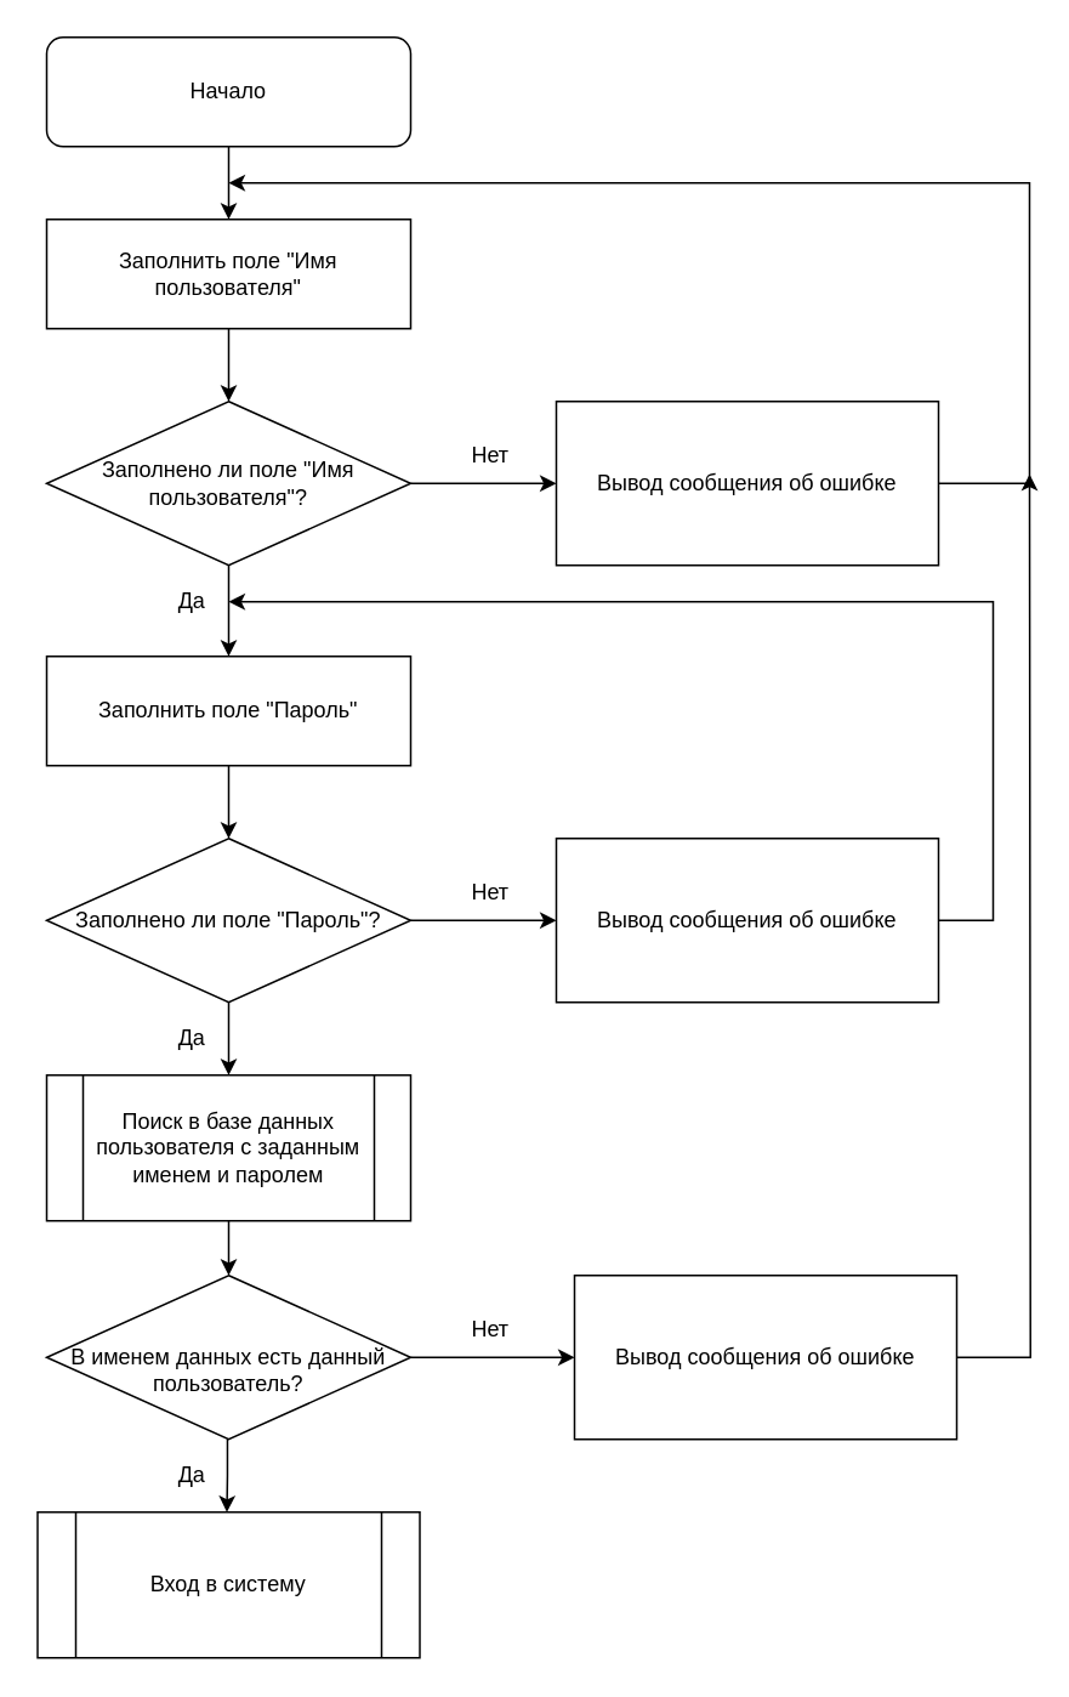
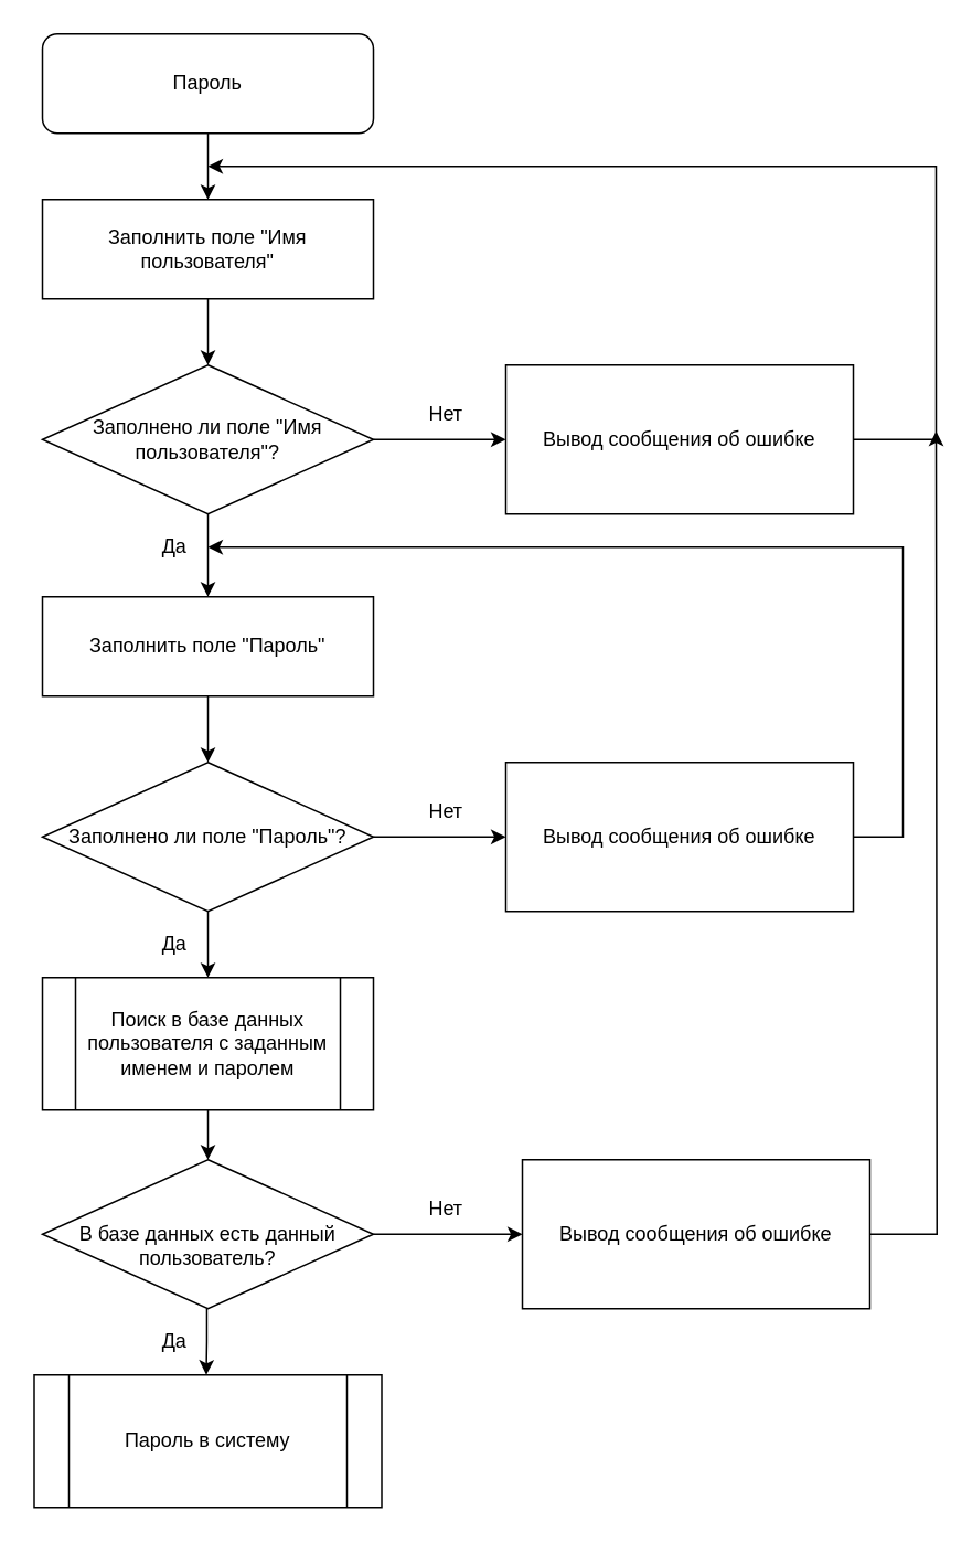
  <mxCell id="0" />
  <mxCell id="1" parent="0" />
  <mxCell id="2" style="edgeStyle=orthogonalEdgeStyle;rounded=0;orthogonalLoop=1;jettySize=auto;html=1;exitX=0.5;exitY=1;exitDx=0;exitDy=0;" edge="1" parent="1" source="4"><mxGeometry relative="1" as="geometry"><mxPoint x="125" y="360" as="targetPoint" /></mxGeometry></mxCell>
  <mxCell id="3" style="edgeStyle=orthogonalEdgeStyle;rounded=0;orthogonalLoop=1;jettySize=auto;html=1;exitX=1;exitY=0.5;exitDx=0;exitDy=0;entryX=0;entryY=0.5;entryDx=0;entryDy=0;" edge="1" parent="1" source="4" target="14"><mxGeometry relative="1" as="geometry"><mxPoint x="315" y="275" as="targetPoint" /></mxGeometry></mxCell>
  <mxCell id="4" value="Заполнено ли поле &quot;Имя пользователя&quot;?" style="rhombus;whiteSpace=wrap;html=1;" vertex="1" parent="1"><mxGeometry x="25" y="220" width="200" height="90" as="geometry" /></mxCell>
  <mxCell id="5" value="Да" style="text;html=1;strokeColor=none;fillColor=none;align=center;verticalAlign=middle;whiteSpace=wrap;rounded=0;" vertex="1" parent="1"><mxGeometry x="85" y="320" width="40" height="20" as="geometry" /></mxCell>
  <mxCell id="6" style="edgeStyle=orthogonalEdgeStyle;rounded=0;orthogonalLoop=1;jettySize=auto;html=1;exitX=0.5;exitY=1;exitDx=0;exitDy=0;entryX=0.5;entryY=0;entryDx=0;entryDy=0;" edge="1" parent="1" source="7" target="29"><mxGeometry relative="1" as="geometry" /></mxCell>
- <mxCell id="7" value="Начало" style="rounded=1;whiteSpace=wrap;html=1;" vertex="1" parent="1"><mxGeometry x="25" y="20" width="200" height="60" as="geometry" /></mxCell>
+ <mxCell id="7" value="Пароль" style="rounded=1;whiteSpace=wrap;html=1;" vertex="1" parent="1"><mxGeometry x="25" y="20" width="200" height="60" as="geometry" /></mxCell>
  <mxCell id="8" style="edgeStyle=orthogonalEdgeStyle;rounded=0;orthogonalLoop=1;jettySize=auto;html=1;exitX=0.5;exitY=1;exitDx=0;exitDy=0;" edge="1" parent="1" source="10"><mxGeometry relative="1" as="geometry"><mxPoint x="125" y="590" as="targetPoint" /></mxGeometry></mxCell>
  <mxCell id="9" style="edgeStyle=orthogonalEdgeStyle;rounded=0;orthogonalLoop=1;jettySize=auto;html=1;exitX=1;exitY=0.5;exitDx=0;exitDy=0;entryX=0;entryY=0.5;entryDx=0;entryDy=0;" edge="1" parent="1" source="10" target="17"><mxGeometry relative="1" as="geometry"><mxPoint x="315" y="515" as="targetPoint" /></mxGeometry></mxCell>
  <mxCell id="10" value="Заполнено ли поле &quot;Пароль&quot;?" style="rhombus;whiteSpace=wrap;html=1;" vertex="1" parent="1"><mxGeometry x="25" y="460" width="200" height="90" as="geometry" /></mxCell>
  <mxCell id="11" value="Да" style="text;html=1;strokeColor=none;fillColor=none;align=center;verticalAlign=middle;whiteSpace=wrap;rounded=0;" vertex="1" parent="1"><mxGeometry x="85" y="560" width="40" height="20" as="geometry" /></mxCell>
  <mxCell id="12" value="Нет" style="text;html=1;strokeColor=none;fillColor=none;align=center;verticalAlign=middle;whiteSpace=wrap;rounded=0;" vertex="1" parent="1"><mxGeometry x="249" y="480" width="40" height="20" as="geometry" /></mxCell>
  <mxCell id="13" style="edgeStyle=orthogonalEdgeStyle;rounded=0;orthogonalLoop=1;jettySize=auto;html=1;exitX=1;exitY=0.5;exitDx=0;exitDy=0;" edge="1" parent="1" source="14"><mxGeometry relative="1" as="geometry"><mxPoint x="125" y="100" as="targetPoint" /><Array as="points"><mxPoint x="565" y="265" /><mxPoint x="565" y="100" /></Array></mxGeometry></mxCell>
  <mxCell id="14" value="Вывод сообщения об ошибке" style="rounded=0;whiteSpace=wrap;html=1;" vertex="1" parent="1"><mxGeometry x="305" y="220" width="210" height="90" as="geometry" /></mxCell>
  <mxCell id="15" value="Нет" style="text;html=1;strokeColor=none;fillColor=none;align=center;verticalAlign=middle;whiteSpace=wrap;rounded=0;" vertex="1" parent="1"><mxGeometry x="249" y="240" width="40" height="20" as="geometry" /></mxCell>
  <mxCell id="16" style="edgeStyle=orthogonalEdgeStyle;rounded=0;orthogonalLoop=1;jettySize=auto;html=1;exitX=1;exitY=0.5;exitDx=0;exitDy=0;" edge="1" parent="1" source="17" target="5"><mxGeometry relative="1" as="geometry"><mxPoint x="128" y="330" as="targetPoint" /><Array as="points"><mxPoint x="545" y="505" /><mxPoint x="545" y="330" /></Array></mxGeometry></mxCell>
  <mxCell id="17" value="Вывод сообщения об ошибке" style="rounded=0;whiteSpace=wrap;html=1;" vertex="1" parent="1"><mxGeometry x="305" y="460" width="210" height="90" as="geometry" /></mxCell>
  <mxCell id="18" style="edgeStyle=orthogonalEdgeStyle;rounded=0;orthogonalLoop=1;jettySize=auto;html=1;exitX=0.5;exitY=1;exitDx=0;exitDy=0;" edge="1" parent="1" source="19"><mxGeometry relative="1" as="geometry"><mxPoint x="125" y="700" as="targetPoint" /></mxGeometry></mxCell>
  <mxCell id="19" value="Поиск в базе данных пользователя с заданным именем и паролем" style="shape=process;whiteSpace=wrap;html=1;backgroundOutline=1;" vertex="1" parent="1"><mxGeometry x="25" y="590" width="200" height="80" as="geometry" /></mxCell>
- <mxCell id="20" value="&lt;br&gt;В именем данных есть данный пользователь?" style="rhombus;whiteSpace=wrap;html=1;" vertex="1" parent="1"><mxGeometry x="25" y="700" width="200" height="90" as="geometry" /></mxCell>
+ <mxCell id="20" value="&lt;br&gt;В базе данных есть данный пользователь?" style="rhombus;whiteSpace=wrap;html=1;" vertex="1" parent="1"><mxGeometry x="25" y="700" width="200" height="90" as="geometry" /></mxCell>
  <mxCell id="21" style="edgeStyle=orthogonalEdgeStyle;rounded=0;orthogonalLoop=1;jettySize=auto;html=1;exitX=0.5;exitY=1;exitDx=0;exitDy=0;" edge="1" parent="1"><mxGeometry relative="1" as="geometry"><mxPoint x="124" y="830" as="targetPoint" /><mxPoint x="124.31" y="790" as="sourcePoint" /><Array as="points"><mxPoint x="124" y="810" /><mxPoint x="124" y="810" /></Array></mxGeometry></mxCell>
  <mxCell id="22" value="Да" style="text;html=1;strokeColor=none;fillColor=none;align=center;verticalAlign=middle;whiteSpace=wrap;rounded=0;" vertex="1" parent="1"><mxGeometry x="85" y="800" width="40" height="20" as="geometry" /></mxCell>
  <mxCell id="23" style="edgeStyle=orthogonalEdgeStyle;rounded=0;orthogonalLoop=1;jettySize=auto;html=1;exitX=1;exitY=0.5;exitDx=0;exitDy=0;entryX=0;entryY=0.5;entryDx=0;entryDy=0;" edge="1" parent="1" source="20" target="26"><mxGeometry relative="1" as="geometry"><mxPoint x="305" y="785" as="targetPoint" /><mxPoint x="235" y="785" as="sourcePoint" /></mxGeometry></mxCell>
  <mxCell id="24" value="Нет" style="text;html=1;strokeColor=none;fillColor=none;align=center;verticalAlign=middle;whiteSpace=wrap;rounded=0;" vertex="1" parent="1"><mxGeometry x="249" y="720" width="40" height="20" as="geometry" /></mxCell>
  <mxCell id="25" style="edgeStyle=orthogonalEdgeStyle;rounded=0;orthogonalLoop=1;jettySize=auto;html=1;exitX=1;exitY=0.5;exitDx=0;exitDy=0;" edge="1" parent="1" source="26"><mxGeometry relative="1" as="geometry"><mxPoint x="565" y="260" as="targetPoint" /></mxGeometry></mxCell>
  <mxCell id="26" value="Вывод сообщения об ошибке" style="rounded=0;whiteSpace=wrap;html=1;" vertex="1" parent="1"><mxGeometry x="315" y="700" width="210" height="90" as="geometry" /></mxCell>
- <mxCell id="27" value="Вход в систему" style="shape=process;whiteSpace=wrap;html=1;backgroundOutline=1;" vertex="1" parent="1"><mxGeometry x="20" y="830" width="210" height="80" as="geometry" /></mxCell>
+ <mxCell id="27" value="Пароль в систему" style="shape=process;whiteSpace=wrap;html=1;backgroundOutline=1;" vertex="1" parent="1"><mxGeometry x="20" y="830" width="210" height="80" as="geometry" /></mxCell>
  <mxCell id="28" style="edgeStyle=orthogonalEdgeStyle;rounded=0;orthogonalLoop=1;jettySize=auto;html=1;exitX=0.5;exitY=1;exitDx=0;exitDy=0;entryX=0.5;entryY=0;entryDx=0;entryDy=0;" edge="1" parent="1" source="29" target="4"><mxGeometry relative="1" as="geometry" /></mxCell>
  <mxCell id="29" value="Заполнить поле &quot;Имя пользователя&quot;" style="rounded=0;whiteSpace=wrap;html=1;" vertex="1" parent="1"><mxGeometry x="25" y="120" width="200" height="60" as="geometry" /></mxCell>
  <mxCell id="30" style="edgeStyle=orthogonalEdgeStyle;rounded=0;orthogonalLoop=1;jettySize=auto;html=1;exitX=0.5;exitY=1;exitDx=0;exitDy=0;entryX=0.5;entryY=0;entryDx=0;entryDy=0;" edge="1" parent="1" source="31" target="10"><mxGeometry relative="1" as="geometry" /></mxCell>
  <mxCell id="31" value="Заполнить поле &quot;Пароль&quot;" style="rounded=0;whiteSpace=wrap;html=1;" vertex="1" parent="1"><mxGeometry x="25" y="360" width="200" height="60" as="geometry" /></mxCell>
